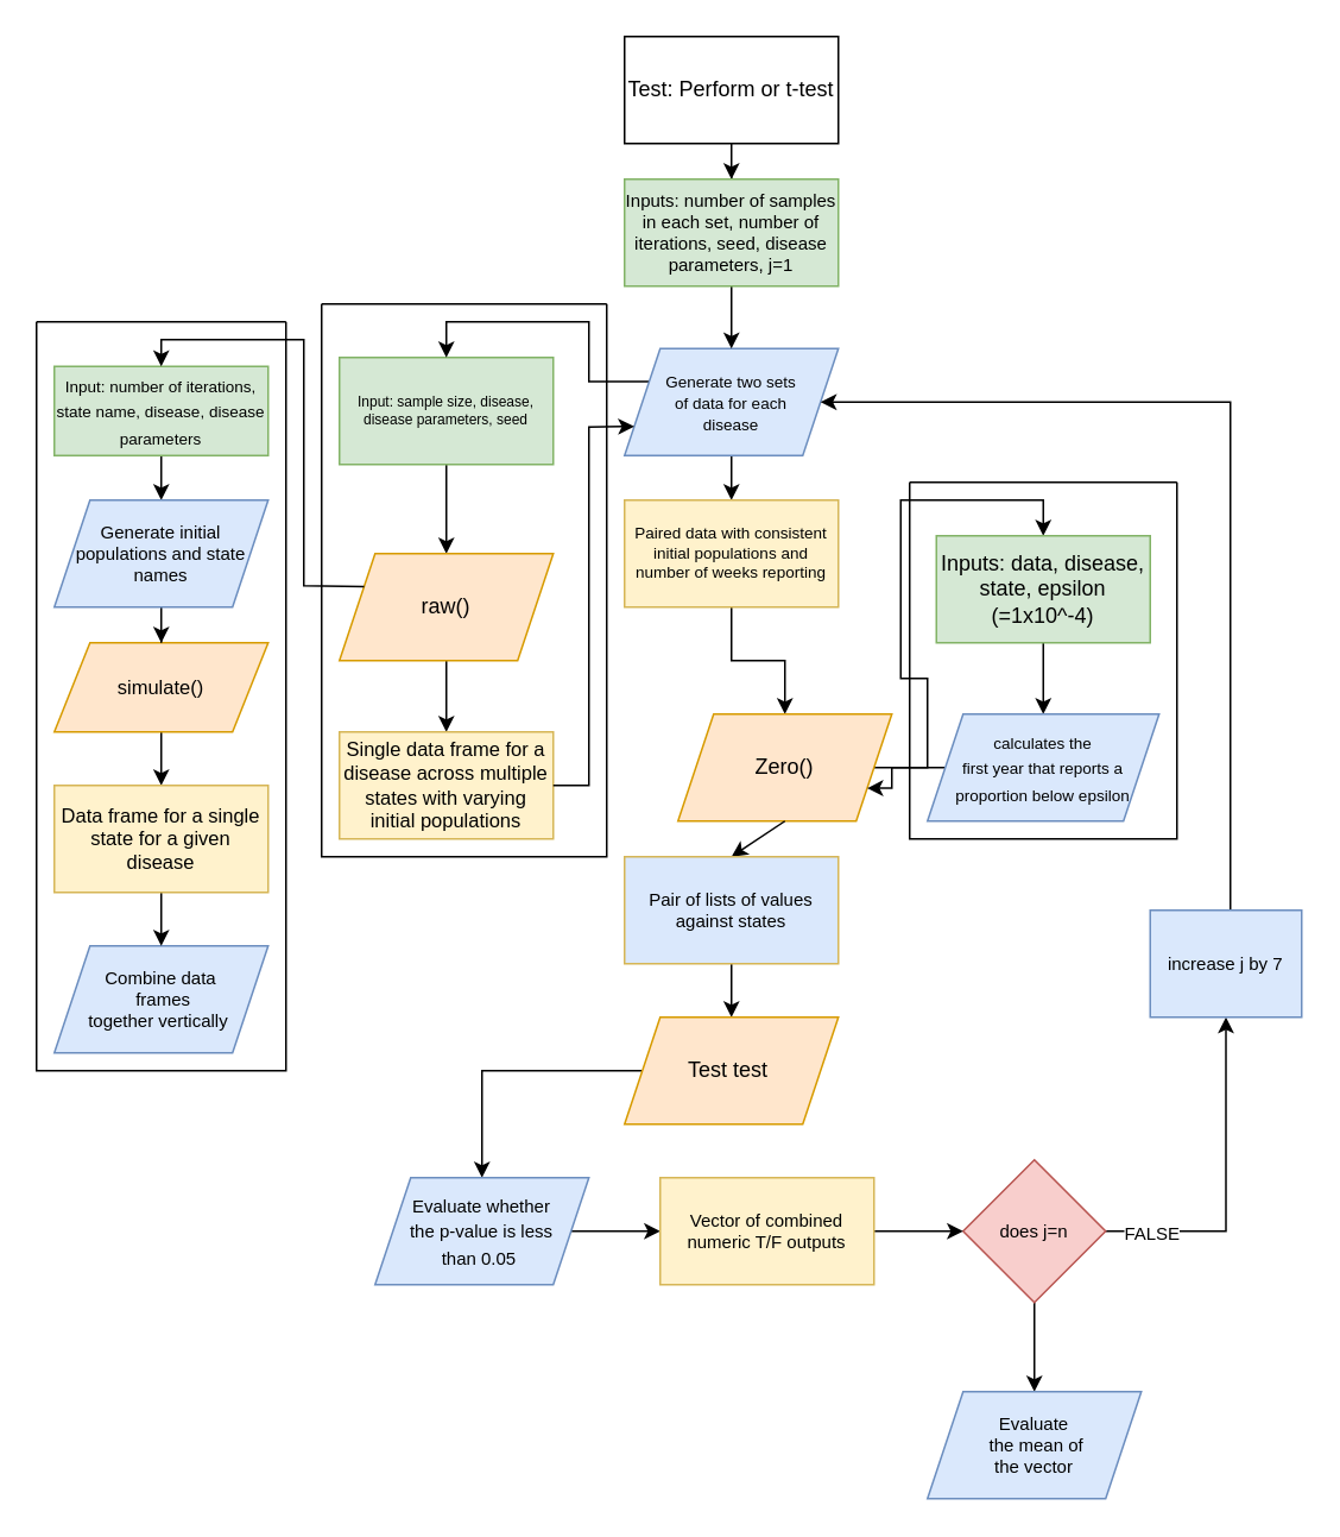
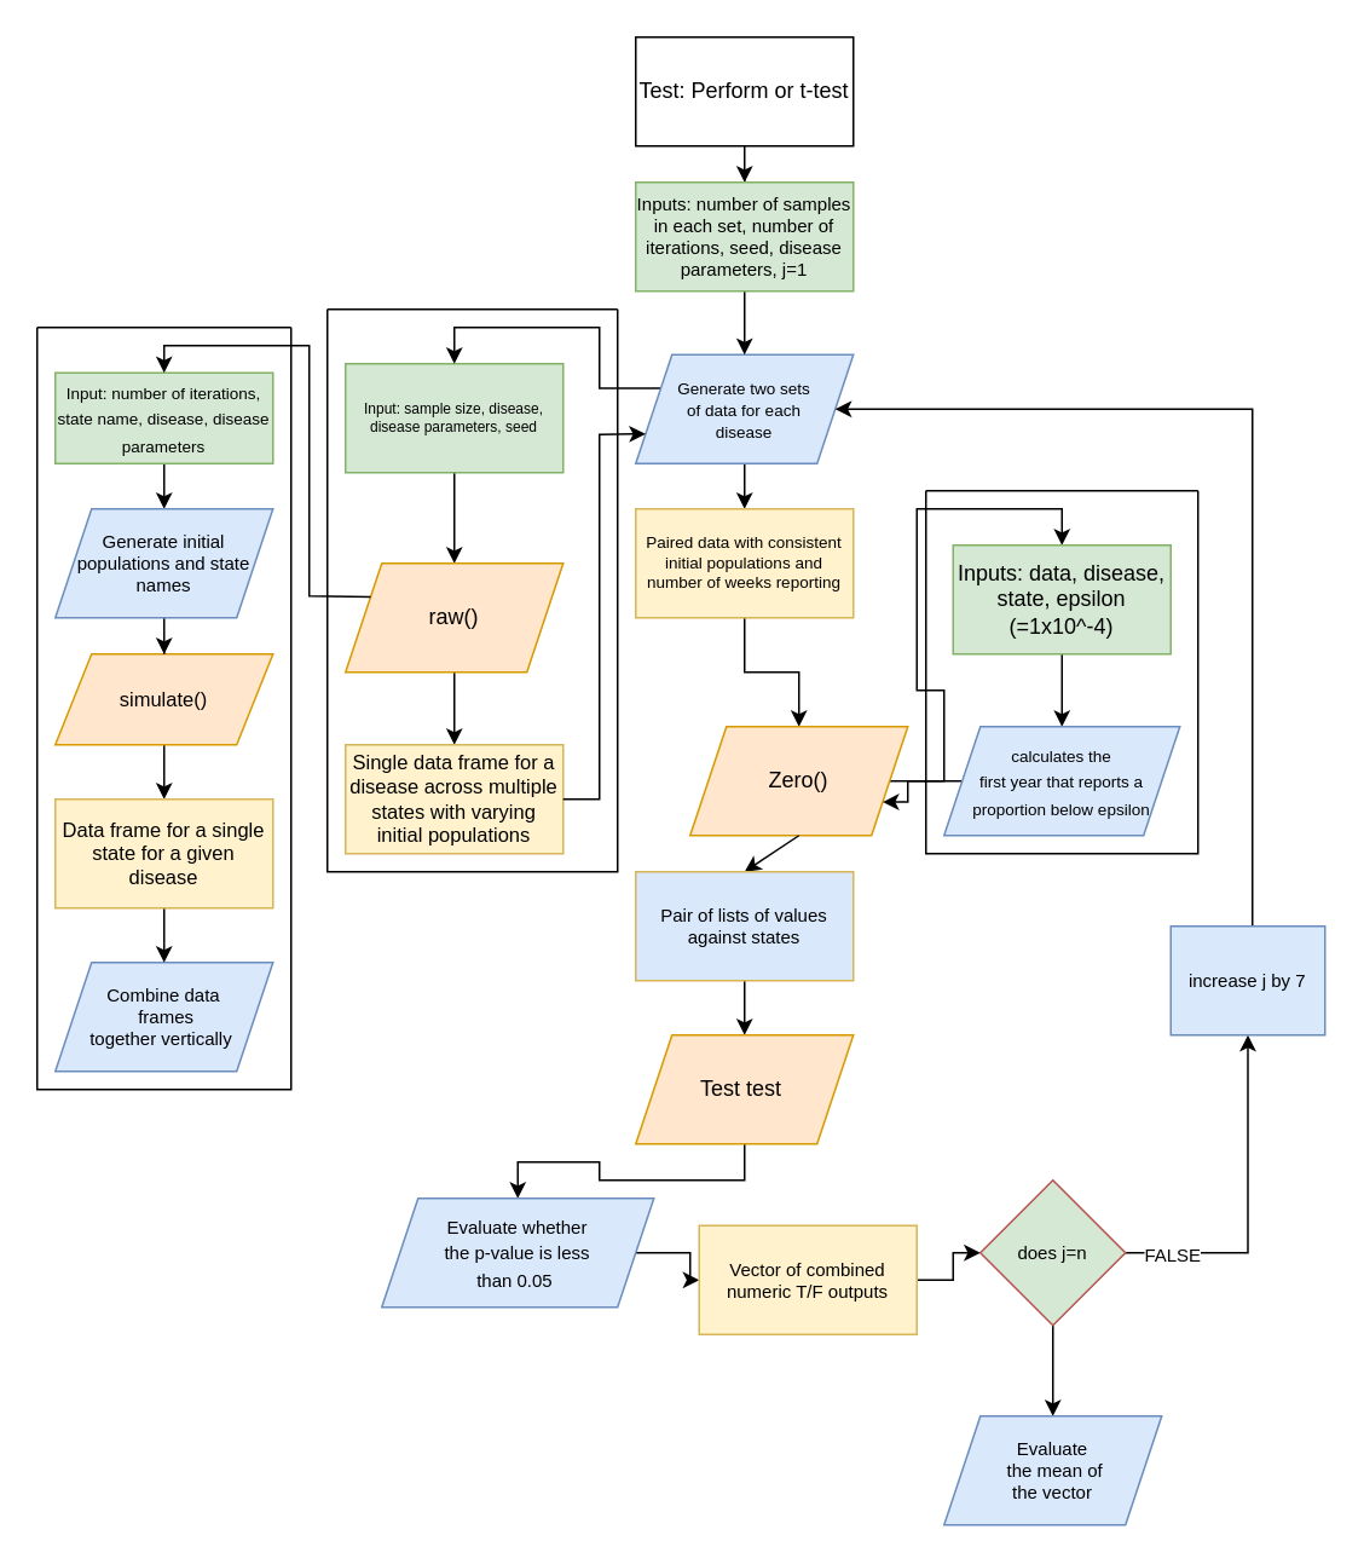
  <mxCell id="0" />
  <mxCell id="1" parent="0" />
  <mxCell id="2" value="" style="edgeStyle=orthogonalEdgeStyle;rounded=0;orthogonalLoop=1;jettySize=auto;html=1;fontSize=10;" edge="1" parent="1" source="3" target="23"><mxGeometry relative="1" as="geometry" /></mxCell>
  <mxCell id="3" value="Test: Perform or t-test" style="rounded=0;whiteSpace=wrap;html=1;" vertex="1" parent="1"><mxGeometry x="350" y="20" width="120" height="60" as="geometry" /></mxCell>
  <mxCell id="4" style="edgeStyle=orthogonalEdgeStyle;rounded=0;orthogonalLoop=1;jettySize=auto;html=1;entryX=0.5;entryY=0;entryDx=0;entryDy=0;fontSize=11;" edge="1" parent="1" source="5" target="15"><mxGeometry relative="1" as="geometry" /></mxCell>
  <mxCell id="5" value="&lt;font style=&quot;&quot;&gt;&lt;font style=&quot;font-size: 11px;&quot;&gt;simulate()&lt;/font&gt;&lt;br&gt;&lt;/font&gt;" style="shape=parallelogram;perimeter=parallelogramPerimeter;whiteSpace=wrap;html=1;fixedSize=1;rounded=0;fillColor=#ffe6cc;strokeColor=#d79b00;" vertex="1" parent="1"><mxGeometry x="30" y="360" width="120" height="50" as="geometry" /></mxCell>
  <mxCell id="6" style="edgeStyle=orthogonalEdgeStyle;rounded=0;orthogonalLoop=1;jettySize=auto;html=1;fontSize=9;entryX=0.5;entryY=0;entryDx=0;entryDy=0;" edge="1" parent="1" source="7" target="18"><mxGeometry relative="1" as="geometry"><mxPoint x="90" y="270" as="targetPoint" /></mxGeometry></mxCell>
  <mxCell id="7" value="&lt;font style=&quot;font-size: 9px;&quot;&gt;Input: number of iterations, state name, disease, disease parameters&lt;/font&gt;" style="rounded=0;whiteSpace=wrap;html=1;fillColor=#d5e8d4;strokeColor=#82b366;" vertex="1" parent="1"><mxGeometry x="30" y="205" width="120" height="50" as="geometry" /></mxCell>
  <mxCell id="8" style="edgeStyle=orthogonalEdgeStyle;rounded=0;orthogonalLoop=1;jettySize=auto;html=1;entryX=0.5;entryY=0;entryDx=0;entryDy=0;fontSize=8;" edge="1" parent="1" source="9" target="11"><mxGeometry relative="1" as="geometry" /></mxCell>
  <mxCell id="9" value="Input: sample size, disease, disease parameters, seed" style="rounded=0;whiteSpace=wrap;html=1;fontSize=8;fillColor=#d5e8d4;strokeColor=#82b366;" vertex="1" parent="1"><mxGeometry x="190" y="200" width="120" height="60" as="geometry" /></mxCell>
  <mxCell id="10" style="edgeStyle=orthogonalEdgeStyle;rounded=0;orthogonalLoop=1;jettySize=auto;html=1;entryX=0.5;entryY=0;entryDx=0;entryDy=0;fontSize=10;" edge="1" parent="1" source="11" target="16"><mxGeometry relative="1" as="geometry" /></mxCell>
  <mxCell id="11" value="&lt;font style=&quot;font-size: 12px;&quot;&gt;raw()&lt;/font&gt;" style="shape=parallelogram;perimeter=parallelogramPerimeter;whiteSpace=wrap;html=1;fixedSize=1;rounded=0;fontSize=8;fillColor=#ffe6cc;strokeColor=#d79b00;" vertex="1" parent="1"><mxGeometry x="190" y="310" width="120" height="60" as="geometry" /></mxCell>
  <mxCell id="12" value="" style="endArrow=classic;html=1;rounded=0;fontSize=8;exitX=0;exitY=0.25;exitDx=0;exitDy=0;entryX=0.5;entryY=0;entryDx=0;entryDy=0;" edge="1" parent="1" source="11" target="7"><mxGeometry width="50" height="50" relative="1" as="geometry"><mxPoint x="260" y="340" as="sourcePoint" /><mxPoint x="310" y="290" as="targetPoint" /><Array as="points"><mxPoint x="170" y="328" /><mxPoint x="170" y="190" /><mxPoint x="90" y="190" /></Array></mxGeometry></mxCell>
  <mxCell id="13" value="&lt;font style=&quot;font-size: 10px;&quot;&gt;Combine data&lt;br&gt;&amp;nbsp;frames &lt;br&gt;together vertically&amp;nbsp;&lt;/font&gt;" style="shape=parallelogram;perimeter=parallelogramPerimeter;whiteSpace=wrap;html=1;fixedSize=1;rounded=0;fontSize=8;fillColor=#dae8fc;strokeColor=#6c8ebf;" vertex="1" parent="1"><mxGeometry x="30" y="530" width="120" height="60" as="geometry" /></mxCell>
  <mxCell id="14" style="edgeStyle=orthogonalEdgeStyle;rounded=0;orthogonalLoop=1;jettySize=auto;html=1;entryX=0.5;entryY=0;entryDx=0;entryDy=0;fontSize=11;" edge="1" parent="1" source="15" target="13"><mxGeometry relative="1" as="geometry" /></mxCell>
  <mxCell id="15" value="Data frame for a single state for a given disease" style="rounded=0;whiteSpace=wrap;html=1;fontSize=11;fillColor=#fff2cc;strokeColor=#d6b656;" vertex="1" parent="1"><mxGeometry x="30" y="440" width="120" height="60" as="geometry" /></mxCell>
  <mxCell id="16" value="Single data frame for a disease across multiple states with varying initial populations" style="rounded=0;whiteSpace=wrap;html=1;fontSize=11;fillColor=#fff2cc;strokeColor=#d6b656;" vertex="1" parent="1"><mxGeometry x="190" y="410" width="120" height="60" as="geometry" /></mxCell>
  <mxCell id="17" style="edgeStyle=orthogonalEdgeStyle;rounded=0;orthogonalLoop=1;jettySize=auto;html=1;entryX=0.5;entryY=0;entryDx=0;entryDy=0;fontSize=10;" edge="1" parent="1" source="18" target="5"><mxGeometry relative="1" as="geometry" /></mxCell>
  <mxCell id="18" value="Generate initial populations and state names" style="shape=parallelogram;perimeter=parallelogramPerimeter;whiteSpace=wrap;html=1;fixedSize=1;rounded=0;fontSize=10;fillColor=#dae8fc;strokeColor=#6c8ebf;" vertex="1" parent="1"><mxGeometry x="30" y="280" width="120" height="60" as="geometry" /></mxCell>
  <mxCell id="19" style="edgeStyle=orthogonalEdgeStyle;rounded=0;orthogonalLoop=1;jettySize=auto;html=1;entryX=0.5;entryY=0;entryDx=0;entryDy=0;fontSize=10;exitX=0;exitY=0.25;exitDx=0;exitDy=0;jumpStyle=gap;" edge="1" parent="1" source="21" target="9"><mxGeometry relative="1" as="geometry" /></mxCell>
  <mxCell id="20" value="" style="edgeStyle=orthogonalEdgeStyle;rounded=0;orthogonalLoop=1;jettySize=auto;html=1;fontSize=9;" edge="1" parent="1" source="21" target="26"><mxGeometry relative="1" as="geometry" /></mxCell>
  <mxCell id="21" value="&lt;font style=&quot;font-size: 9px;&quot;&gt;Generate two sets &lt;br&gt;of data for each &lt;br&gt;disease&lt;/font&gt;" style="shape=parallelogram;perimeter=parallelogramPerimeter;whiteSpace=wrap;html=1;fixedSize=1;rounded=0;fontSize=10;fillColor=#dae8fc;strokeColor=#6c8ebf;" vertex="1" parent="1"><mxGeometry x="350" y="195" width="120" height="60" as="geometry" /></mxCell>
  <mxCell id="22" style="edgeStyle=orthogonalEdgeStyle;rounded=0;orthogonalLoop=1;jettySize=auto;html=1;entryX=0.5;entryY=0;entryDx=0;entryDy=0;fontSize=10;" edge="1" parent="1" source="23" target="21"><mxGeometry relative="1" as="geometry" /></mxCell>
  <mxCell id="23" value="Inputs: number of samples in each set, number of iterations, seed, disease parameters, j=1" style="rounded=0;whiteSpace=wrap;html=1;fontSize=10;fillColor=#d5e8d4;strokeColor=#82b366;" vertex="1" parent="1"><mxGeometry x="350" y="100" width="120" height="60" as="geometry" /></mxCell>
  <mxCell id="24" value="" style="endArrow=classic;html=1;rounded=0;fontSize=10;exitX=1;exitY=0.5;exitDx=0;exitDy=0;entryX=0;entryY=0.75;entryDx=0;entryDy=0;" edge="1" parent="1" source="16" target="21"><mxGeometry width="50" height="50" relative="1" as="geometry"><mxPoint x="340" y="420" as="sourcePoint" /><mxPoint x="390" y="370" as="targetPoint" /><Array as="points"><mxPoint x="330" y="440" /><mxPoint x="330" y="239" /></Array></mxGeometry></mxCell>
  <mxCell id="25" style="edgeStyle=orthogonalEdgeStyle;rounded=0;orthogonalLoop=1;jettySize=auto;html=1;entryX=0.5;entryY=0;entryDx=0;entryDy=0;fontSize=9;" edge="1" parent="1" source="26" target="28"><mxGeometry relative="1" as="geometry" /></mxCell>
  <mxCell id="26" value="Paired data with consistent initial populations and number of weeks reporting" style="rounded=0;whiteSpace=wrap;html=1;fontSize=9;fillColor=#fff2cc;strokeColor=#d6b656;" vertex="1" parent="1"><mxGeometry x="350" y="280" width="120" height="60" as="geometry" /></mxCell>
  <mxCell id="27" style="edgeStyle=orthogonalEdgeStyle;rounded=0;orthogonalLoop=1;jettySize=auto;html=1;entryX=0.5;entryY=0;entryDx=0;entryDy=0;fontSize=12;" edge="1" parent="1" source="28" target="30"><mxGeometry relative="1" as="geometry" /></mxCell>
  <mxCell id="28" value="&lt;font style=&quot;font-size: 12px;&quot;&gt;Zero()&lt;/font&gt;" style="shape=parallelogram;perimeter=parallelogramPerimeter;whiteSpace=wrap;html=1;fixedSize=1;rounded=0;fontSize=9;fillColor=#ffe6cc;strokeColor=#d79b00;" vertex="1" parent="1"><mxGeometry x="380" y="400" width="120" height="60" as="geometry" /></mxCell>
  <mxCell id="29" style="edgeStyle=orthogonalEdgeStyle;rounded=0;orthogonalLoop=1;jettySize=auto;html=1;entryX=0.5;entryY=0;entryDx=0;entryDy=0;fontSize=9;" edge="1" parent="1" source="30" target="32"><mxGeometry relative="1" as="geometry" /></mxCell>
  <mxCell id="30" value="Inputs: data, disease, state, epsilon (=1x10^-4)" style="rounded=0;whiteSpace=wrap;html=1;fontSize=12;fillColor=#d5e8d4;strokeColor=#82b366;" vertex="1" parent="1"><mxGeometry x="525" y="300" width="120" height="60" as="geometry" /></mxCell>
  <mxCell id="31" style="edgeStyle=orthogonalEdgeStyle;rounded=0;orthogonalLoop=1;jettySize=auto;html=1;entryX=1;entryY=0.75;entryDx=0;entryDy=0;fontSize=9;" edge="1" parent="1" source="32" target="28"><mxGeometry relative="1" as="geometry" /></mxCell>
  <mxCell id="32" value="&lt;font style=&quot;font-size: 9px;&quot;&gt;calculates the &lt;br&gt;first year that reports a proportion below epsilon&lt;/font&gt;" style="shape=parallelogram;perimeter=parallelogramPerimeter;whiteSpace=wrap;html=1;fixedSize=1;rounded=0;fontSize=12;fillColor=#dae8fc;strokeColor=#6c8ebf;" vertex="1" parent="1"><mxGeometry x="520" y="400" width="130" height="60" as="geometry" /></mxCell>
  <mxCell id="33" value="" style="endArrow=classic;html=1;rounded=0;fontSize=9;exitX=0.5;exitY=1;exitDx=0;exitDy=0;" edge="1" parent="1" source="28"><mxGeometry width="50" height="50" relative="1" as="geometry"><mxPoint x="380" y="530" as="sourcePoint" /><mxPoint x="410" y="480" as="targetPoint" /></mxGeometry></mxCell>
  <mxCell id="34" style="edgeStyle=orthogonalEdgeStyle;rounded=0;orthogonalLoop=1;jettySize=auto;html=1;entryX=0.5;entryY=0;entryDx=0;entryDy=0;fontSize=10;" edge="1" parent="1" source="35" target="37"><mxGeometry relative="1" as="geometry" /></mxCell>
  <mxCell id="35" value="&lt;font style=&quot;font-size: 10px;&quot;&gt;Pair of lists of values against states&lt;/font&gt;" style="rounded=0;whiteSpace=wrap;html=1;fontSize=9;fillColor=#dae8fc;strokeColor=#d6b656;" vertex="1" parent="1"><mxGeometry x="350" y="480" width="120" height="60" as="geometry" /></mxCell>
  <mxCell id="36" style="edgeStyle=orthogonalEdgeStyle;rounded=0;orthogonalLoop=1;jettySize=auto;html=1;fontSize=12;" edge="1" parent="1" source="37" target="39"><mxGeometry relative="1" as="geometry" /></mxCell>
  <mxCell id="37" value="&lt;font style=&quot;font-size: 12px;&quot;&gt;Test test&amp;nbsp;&lt;/font&gt;" style="shape=parallelogram;perimeter=parallelogramPerimeter;whiteSpace=wrap;html=1;fixedSize=1;rounded=0;fontSize=10;fillColor=#ffe6cc;strokeColor=#d79b00;" vertex="1" parent="1"><mxGeometry x="350" y="570" width="120" height="60" as="geometry" /></mxCell>
  <mxCell id="38" style="edgeStyle=orthogonalEdgeStyle;rounded=0;orthogonalLoop=1;jettySize=auto;html=1;entryX=0;entryY=0.5;entryDx=0;entryDy=0;fontSize=10;" edge="1" parent="1" source="39" target="45"><mxGeometry relative="1" as="geometry" /></mxCell>
- <mxCell id="39" value="&lt;font style=&quot;font-size: 10px;&quot;&gt;Evaluate whether &lt;br&gt;the p-value is less &lt;br&gt;than 0.05&amp;nbsp;&lt;/font&gt;" style="shape=parallelogram;perimeter=parallelogramPerimeter;whiteSpace=wrap;html=1;fixedSize=1;rounded=0;fontSize=12;fillColor=#dae8fc;strokeColor=#6c8ebf;" vertex="1" parent="1"><mxGeometry x="210" y="660" width="120" height="60" as="geometry" /></mxCell>
+ <mxCell id="39" value="&lt;font style=&quot;font-size: 10px;&quot;&gt;Evaluate whether &lt;br&gt;the p-value is less &lt;br&gt;than 0.05&amp;nbsp;&lt;/font&gt;" style="shape=parallelogram;perimeter=parallelogramPerimeter;whiteSpace=wrap;html=1;fixedSize=1;rounded=0;fontSize=12;fillColor=#dae8fc;strokeColor=#6c8ebf;" vertex="1" parent="1"><mxGeometry x="210" y="660" width="150" height="60" as="geometry" /></mxCell>
  <mxCell id="40" style="edgeStyle=orthogonalEdgeStyle;rounded=0;orthogonalLoop=1;jettySize=auto;html=1;entryX=0.5;entryY=1;entryDx=0;entryDy=0;fontSize=10;" edge="1" parent="1" source="43" target="47"><mxGeometry relative="1" as="geometry" /></mxCell>
  <mxCell id="41" value="FALSE" style="edgeLabel;html=1;align=center;verticalAlign=middle;resizable=0;points=[];fontSize=10;" vertex="1" connectable="0" parent="40"><mxGeometry x="-0.842" relative="1" as="geometry"><mxPoint x="10" as="offset" /></mxGeometry></mxCell>
  <mxCell id="42" style="edgeStyle=orthogonalEdgeStyle;rounded=0;orthogonalLoop=1;jettySize=auto;html=1;entryX=0.5;entryY=0;entryDx=0;entryDy=0;fontSize=10;" edge="1" parent="1" source="43" target="48"><mxGeometry relative="1" as="geometry" /></mxCell>
- <mxCell id="43" value="does j=n" style="rhombus;whiteSpace=wrap;html=1;rounded=0;fontSize=10;fillColor=#f8cecc;strokeColor=#b85450;" vertex="1" parent="1"><mxGeometry x="540" y="650" width="80" height="80" as="geometry" /></mxCell>
+ <mxCell id="43" value="does j=n" style="rhombus;whiteSpace=wrap;html=1;rounded=0;fontSize=10;fillColor=#d5e8d4;strokeColor=#b85450;" vertex="1" parent="1"><mxGeometry x="540" y="650" width="80" height="80" as="geometry" /></mxCell>
  <mxCell id="44" style="edgeStyle=orthogonalEdgeStyle;rounded=0;orthogonalLoop=1;jettySize=auto;html=1;entryX=0;entryY=0.5;entryDx=0;entryDy=0;fontSize=10;" edge="1" parent="1" source="45" target="43"><mxGeometry relative="1" as="geometry" /></mxCell>
- <mxCell id="45" value="Vector of combined numeric T/F outputs" style="rounded=0;whiteSpace=wrap;html=1;fontSize=10;fillColor=#fff2cc;strokeColor=#d6b656;" vertex="1" parent="1"><mxGeometry x="370" y="660" width="120" height="60" as="geometry" /></mxCell>
+ <mxCell id="45" value="Vector of combined numeric T/F outputs" style="rounded=0;whiteSpace=wrap;html=1;fontSize=10;fillColor=#fff2cc;strokeColor=#d6b656;" vertex="1" parent="1"><mxGeometry x="385" y="675" width="120" height="60" as="geometry" /></mxCell>
  <mxCell id="46" style="edgeStyle=orthogonalEdgeStyle;rounded=0;orthogonalLoop=1;jettySize=auto;html=1;entryX=1;entryY=0.5;entryDx=0;entryDy=0;fontSize=10;" edge="1" parent="1" source="47" target="21"><mxGeometry relative="1" as="geometry"><Array as="points"><mxPoint x="690" y="225" /></Array></mxGeometry></mxCell>
  <mxCell id="47" value="increase j by 7" style="rounded=0;whiteSpace=wrap;html=1;fontSize=10;fillColor=#dae8fc;strokeColor=#6c8ebf;" vertex="1" parent="1"><mxGeometry x="645" y="510" width="85" height="60" as="geometry" /></mxCell>
  <mxCell id="48" value="Evaluate&lt;br&gt;&amp;nbsp;the mean of &lt;br&gt;the vector" style="shape=parallelogram;perimeter=parallelogramPerimeter;whiteSpace=wrap;html=1;fixedSize=1;rounded=0;fontSize=10;fillColor=#dae8fc;strokeColor=#6c8ebf;" vertex="1" parent="1"><mxGeometry x="520" y="780" width="120" height="60" as="geometry" /></mxCell>
  <mxCell id="49" value="" style="swimlane;startSize=0;rounded=0;fontSize=10;" vertex="1" parent="1"><mxGeometry x="180" y="170" width="160" height="310" as="geometry" /></mxCell>
  <mxCell id="50" value="" style="swimlane;startSize=0;rounded=0;fontSize=10;" vertex="1" parent="1"><mxGeometry x="20" y="180" width="140" height="420" as="geometry" /></mxCell>
  <mxCell id="51" value="" style="swimlane;startSize=0;rounded=0;fontSize=10;" vertex="1" parent="1"><mxGeometry x="510" y="270" width="150" height="200" as="geometry" /></mxCell>
